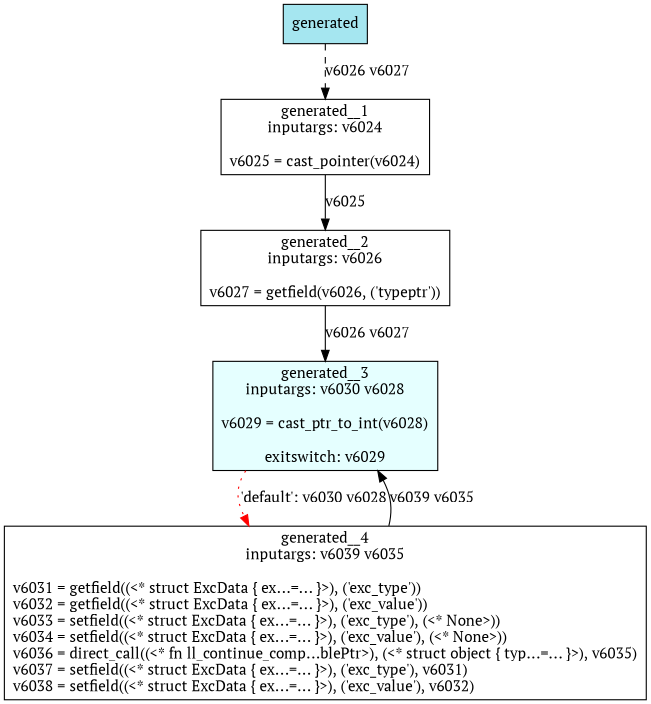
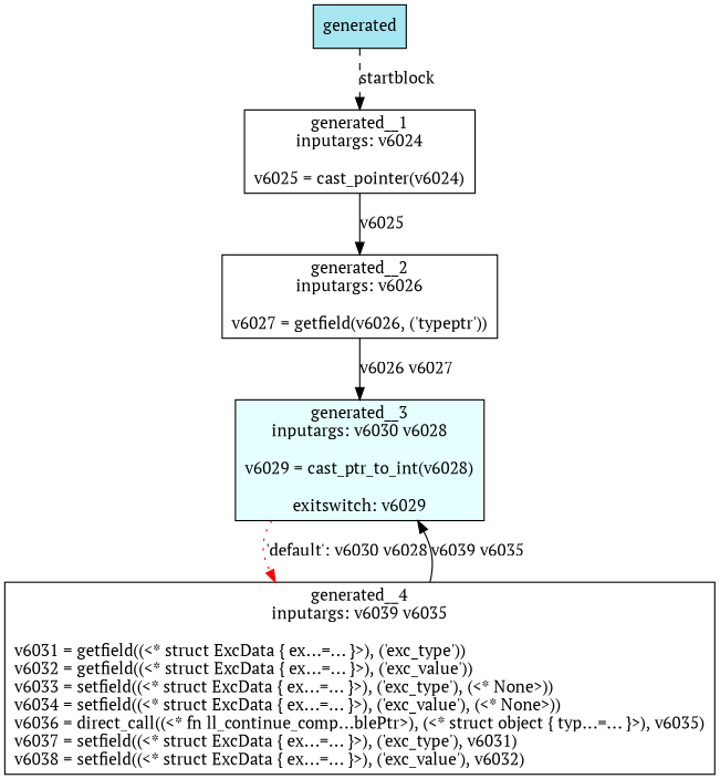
  digraph {
    fontname="PT Serif"
    node [color=black fillcolor=white shape=box style=filled fontname="PT Serif"]
    edge [color=black dir=forward style=solid weight=5 fontname="PT Serif"]
    n1 [fillcolor="#a5e6f0" label=generated width=0.75]
    n2 [label="generated__1\ninputargs: v6024\n\nv6025 = cast_pointer(v6024)\l" width=0.75]
    n3 [label="generated__2\ninputargs: v6026\n\nv6027 = getfield(v6026, ('typeptr'))\l" width=0.75]
    n4 [fillcolor="#e5ffff" label="generated__3\ninputargs: v6030 v6028\n\nv6029 = cast_ptr_to_int(v6028)\l\lexitswitch: v6029" width=0.75]
    n5 [label="generated__4\ninputargs: v6039 v6035\n\nv6031 = getfield((<* struct ExcData { ex...=... }>), ('exc_type'))\lv6032 = getfield((<* struct ExcData { ex...=... }>), ('exc_value'))\lv6033 = setfield((<* struct ExcData { ex...=... }>), ('exc_type'), (<* None>))\lv6034 = setfield((<* struct ExcData { ex...=... }>), ('exc_value'), (<* None>))\lv6036 = direct_call((<* fn ll_continue_comp...blePtr>), (<* struct object { typ...=... }>), v6035)\lv6037 = setfield((<* struct ExcData { ex...=... }>), ('exc_type'), v6031)\lv6038 = setfield((<* struct ExcData { ex...=... }>), ('exc_value'), v6032)\l" width=0.75]
    subgraph sub_1 {
      n1
      n2
      n3
      n4
      n5
    }
-   n1 -> n2 [label="v6026 v6027" style=dashed]
+   n1 -> n2 [label=startblock style=dashed]
    n2 -> n3 [label=v6025]
    n3 -> n4 [label="v6026 v6027"]
    n4 -> n5 [color=red label="'default': v6030 v6028" style=dotted]
    n5 -> n4 [label="v6039 v6035"]
  }
